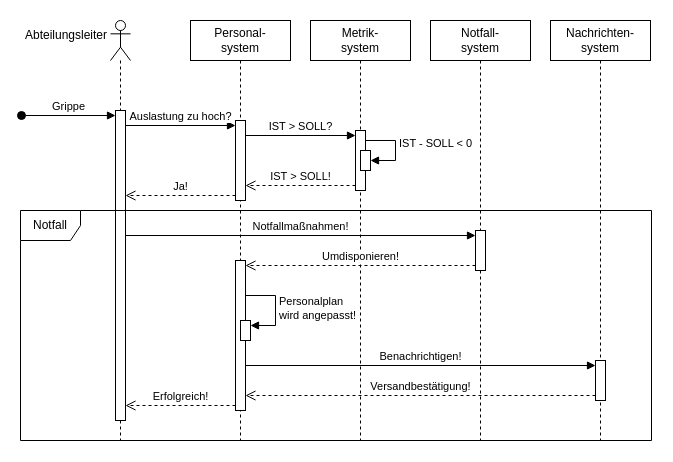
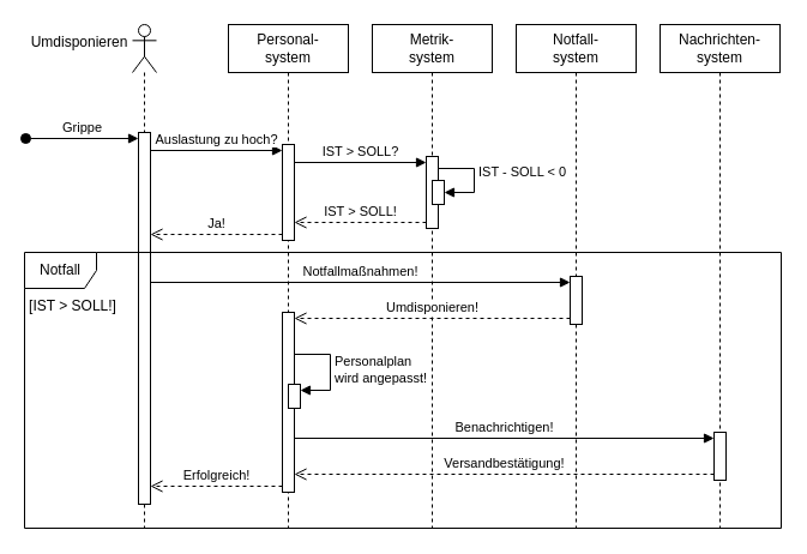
  <mxCell id="0" />
  <mxCell id="1" parent="0" />
  <mxCell id="2" value="" style="shape=umlLifeline;perimeter=lifelinePerimeter;whiteSpace=wrap;html=1;container=0;dropTarget=0;collapsible=0;recursiveResize=0;outlineConnect=0;portConstraint=eastwest;newEdgeStyle={&quot;curved&quot;:0,&quot;rounded&quot;:0};participant=umlActor;" parent="1" vertex="1"><mxGeometry x="110" y="20" width="20" height="420" as="geometry" /></mxCell>
  <mxCell id="3" value="Personal-&lt;div&gt;system&lt;/div&gt;" style="shape=umlLifeline;perimeter=lifelinePerimeter;whiteSpace=wrap;html=1;container=0;dropTarget=0;collapsible=0;recursiveResize=0;outlineConnect=0;portConstraint=eastwest;newEdgeStyle={&quot;curved&quot;:0,&quot;rounded&quot;:0};" parent="1" vertex="1"><mxGeometry x="190" y="20" width="100" height="420" as="geometry" /></mxCell>
  <mxCell id="4" value="Metrik-&lt;div&gt;system&lt;/div&gt;" style="shape=umlLifeline;perimeter=lifelinePerimeter;whiteSpace=wrap;html=1;container=0;dropTarget=0;collapsible=0;recursiveResize=0;outlineConnect=0;portConstraint=eastwest;newEdgeStyle={&quot;curved&quot;:0,&quot;rounded&quot;:0};" parent="1" vertex="1"><mxGeometry x="310" y="20" width="100" height="420" as="geometry" /></mxCell>
  <mxCell id="5" value="Notfall-&lt;div&gt;system&lt;/div&gt;" style="shape=umlLifeline;perimeter=lifelinePerimeter;whiteSpace=wrap;html=1;container=0;dropTarget=0;collapsible=0;recursiveResize=0;outlineConnect=0;portConstraint=eastwest;newEdgeStyle={&quot;curved&quot;:0,&quot;rounded&quot;:0};" parent="1" vertex="1"><mxGeometry x="430" y="20" width="100" height="420" as="geometry" /></mxCell>
  <mxCell id="6" value="Nachrichten-&lt;div&gt;system&lt;/div&gt;" style="shape=umlLifeline;perimeter=lifelinePerimeter;whiteSpace=wrap;html=1;container=0;dropTarget=0;collapsible=0;recursiveResize=0;outlineConnect=0;portConstraint=eastwest;newEdgeStyle={&quot;curved&quot;:0,&quot;rounded&quot;:0};" parent="1" vertex="1"><mxGeometry x="550" y="20" width="100" height="420" as="geometry" /></mxCell>
  <mxCell id="7" value="Auslastung zu hoch?" style="html=1;verticalAlign=bottom;endArrow=block;curved=0;rounded=0;entryX=0;entryY=0;entryDx=0;entryDy=5;" parent="1" source="12" target="13" edge="1"><mxGeometry x="0.004" relative="1" as="geometry"><mxPoint x="170" y="155" as="sourcePoint" /><mxPoint as="offset" /></mxGeometry></mxCell>
  <mxCell id="8" value="IST &amp;gt; SOLL?" style="html=1;verticalAlign=bottom;endArrow=block;curved=0;rounded=0;entryX=0;entryY=0;entryDx=0;entryDy=5;entryPerimeter=0;" parent="1" source="13" target="14" edge="1"><mxGeometry width="80" relative="1" as="geometry"><mxPoint x="250" y="130" as="sourcePoint" /><mxPoint x="330" y="130" as="targetPoint" /></mxGeometry></mxCell>
  <mxCell id="9" value="IST &amp;gt; SOLL!" style="html=1;verticalAlign=bottom;endArrow=open;dashed=1;endSize=8;curved=0;rounded=0;exitX=0;exitY=1;exitDx=0;exitDy=-5;exitPerimeter=0;" parent="1" source="14" target="13" edge="1"><mxGeometry relative="1" as="geometry"><mxPoint x="340" y="180" as="sourcePoint" /><mxPoint x="260" y="180" as="targetPoint" /></mxGeometry></mxCell>
  <mxCell id="10" value="Ja!" style="html=1;verticalAlign=bottom;endArrow=open;dashed=1;endSize=8;curved=0;rounded=0;exitX=0;exitY=1;exitDx=0;exitDy=-5;exitPerimeter=0;" parent="1" source="13" target="12" edge="1"><mxGeometry relative="1" as="geometry"><mxPoint x="220" y="210" as="sourcePoint" /><mxPoint x="140" y="210" as="targetPoint" /></mxGeometry></mxCell>
  <mxCell id="11" value="Grippe" style="html=1;verticalAlign=bottom;startArrow=oval;endArrow=block;startSize=8;curved=0;rounded=0;entryX=0;entryY=0;entryDx=0;entryDy=5;" parent="1" target="12" edge="1"><mxGeometry relative="1" as="geometry"><mxPoint x="21" y="115" as="sourcePoint" /></mxGeometry></mxCell>
  <mxCell id="12" value="" style="html=1;points=[[0,0,0,0,5],[0,1,0,0,-5],[1,0,0,0,5],[1,1,0,0,-5]];perimeter=orthogonalPerimeter;outlineConnect=0;targetShapes=umlLifeline;portConstraint=eastwest;newEdgeStyle={&quot;curved&quot;:0,&quot;rounded&quot;:0};container=0;" parent="1" vertex="1"><mxGeometry x="115" y="110" width="10" height="310" as="geometry" /></mxCell>
  <mxCell id="13" value="" style="html=1;points=[[0,0,0,0,5],[0,1,0,0,-5],[1,0,0,0,5],[1,1,0,0,-5]];perimeter=orthogonalPerimeter;outlineConnect=0;targetShapes=umlLifeline;portConstraint=eastwest;newEdgeStyle={&quot;curved&quot;:0,&quot;rounded&quot;:0};container=0;" parent="1" vertex="1"><mxGeometry x="235" y="120" width="10" height="80" as="geometry" /></mxCell>
  <mxCell id="14" value="" style="html=1;points=[[0,0,0,0,5],[0,1,0,0,-5],[1,0,0,0,5],[1,1,0,0,-5]];perimeter=orthogonalPerimeter;outlineConnect=0;targetShapes=umlLifeline;portConstraint=eastwest;newEdgeStyle={&quot;curved&quot;:0,&quot;rounded&quot;:0};container=0;" parent="1" vertex="1"><mxGeometry x="355" y="130" width="10" height="60" as="geometry" /></mxCell>
  <mxCell id="15" value="" style="html=1;points=[[0,0,0,0,5],[0,1,0,0,-5],[1,0,0,0,5],[1,1,0,0,-5]];perimeter=orthogonalPerimeter;outlineConnect=0;targetShapes=umlLifeline;portConstraint=eastwest;newEdgeStyle={&quot;curved&quot;:0,&quot;rounded&quot;:0};container=0;" parent="1" vertex="1"><mxGeometry x="360" y="150" width="10" height="20" as="geometry" /></mxCell>
  <mxCell id="16" value="IST - SOLL &amp;lt; 0" style="html=1;align=left;spacingLeft=2;endArrow=block;rounded=0;edgeStyle=orthogonalEdgeStyle;curved=0;rounded=0;" parent="1" target="15" edge="1"><mxGeometry relative="1" as="geometry"><mxPoint x="365" y="130" as="sourcePoint" /><Array as="points"><mxPoint x="365" y="140" /><mxPoint x="395" y="140" /><mxPoint x="395" y="160" /></Array></mxGeometry></mxCell>
  <mxCell id="17" value="Notfall" style="shape=umlFrame;whiteSpace=wrap;html=1;pointerEvents=0;container=0;" parent="1" vertex="1"><mxGeometry x="20" y="210" width="631" height="230" as="geometry" /></mxCell>
+ <mxCell id="18" value="[IST &amp;gt; SOLL!]" style="text;html=1;align=center;verticalAlign=middle;whiteSpace=wrap;rounded=0;container=0;" parent="1" vertex="1"><mxGeometry x="20" y="240" width="81" height="30" as="geometry" /></mxCell>
  <mxCell id="19" value="Notfallmaßnahmen!" style="html=1;verticalAlign=bottom;endArrow=block;curved=0;rounded=0;entryX=0;entryY=0;entryDx=0;entryDy=5;" parent="1" source="12" target="27" edge="1"><mxGeometry relative="1" as="geometry"><mxPoint x="125" y="355" as="sourcePoint" /></mxGeometry></mxCell>
  <mxCell id="20" value="Umdisponieren!" style="html=1;verticalAlign=bottom;endArrow=open;dashed=1;endSize=8;curved=0;rounded=0;exitX=0;exitY=1;exitDx=0;exitDy=-5;entryX=1;entryY=0;entryDx=0;entryDy=5;entryPerimeter=0;" parent="1" source="27" target="26" edge="1"><mxGeometry relative="1" as="geometry"><mxPoint x="405" y="415" as="targetPoint" /></mxGeometry></mxCell>
  <mxCell id="21" value="" style="html=1;points=[[0,0,0,0,5],[0,1,0,0,-5],[1,0,0,0,5],[1,1,0,0,-5]];perimeter=orthogonalPerimeter;outlineConnect=0;targetShapes=umlLifeline;portConstraint=eastwest;newEdgeStyle={&quot;curved&quot;:0,&quot;rounded&quot;:0};container=0;" parent="1" vertex="1"><mxGeometry x="595" y="360" width="10" height="40" as="geometry" /></mxCell>
  <mxCell id="22" value="Benachrichtigen!" style="html=1;verticalAlign=bottom;endArrow=block;curved=0;rounded=0;entryX=0;entryY=0;entryDx=0;entryDy=5;" parent="1" source="26" target="21" edge="1"><mxGeometry relative="1" as="geometry"><mxPoint x="485" y="305" as="sourcePoint" /></mxGeometry></mxCell>
  <mxCell id="23" value="Versandbestätigung!" style="html=1;verticalAlign=bottom;endArrow=open;dashed=1;endSize=8;curved=0;rounded=0;exitX=0;exitY=1;exitDx=0;exitDy=-5;" parent="1" source="21" target="26" edge="1"><mxGeometry relative="1" as="geometry"><mxPoint x="525" y="515" as="targetPoint" /></mxGeometry></mxCell>
  <mxCell id="24" value="Personalplan&lt;div&gt;wird angepasst!&lt;/div&gt;" style="html=1;align=left;spacingLeft=2;endArrow=block;rounded=0;edgeStyle=orthogonalEdgeStyle;curved=0;rounded=0;" parent="1" target="29" edge="1"><mxGeometry relative="1" as="geometry"><mxPoint x="245" y="295" as="sourcePoint" /><Array as="points"><mxPoint x="275" y="325" /></Array></mxGeometry></mxCell>
  <mxCell id="25" value="Erfolgreich!" style="html=1;verticalAlign=bottom;endArrow=open;dashed=1;endSize=8;curved=0;rounded=0;exitX=0;exitY=1;exitDx=0;exitDy=-5;exitPerimeter=0;" parent="1" source="26" target="12" edge="1"><mxGeometry relative="1" as="geometry"><mxPoint x="230" y="410" as="sourcePoint" /><mxPoint x="150" y="410" as="targetPoint" /></mxGeometry></mxCell>
  <mxCell id="26" value="" style="html=1;points=[[0,0,0,0,5],[0,1,0,0,-5],[1,0,0,0,5],[1,1,0,0,-5]];perimeter=orthogonalPerimeter;outlineConnect=0;targetShapes=umlLifeline;portConstraint=eastwest;newEdgeStyle={&quot;curved&quot;:0,&quot;rounded&quot;:0};container=0;" parent="1" vertex="1"><mxGeometry x="235" y="260" width="10" height="150" as="geometry" /></mxCell>
  <mxCell id="27" value="" style="html=1;points=[[0,0,0,0,5],[0,1,0,0,-5],[1,0,0,0,5],[1,1,0,0,-5]];perimeter=orthogonalPerimeter;outlineConnect=0;targetShapes=umlLifeline;portConstraint=eastwest;newEdgeStyle={&quot;curved&quot;:0,&quot;rounded&quot;:0};container=0;" parent="1" vertex="1"><mxGeometry x="475" y="230" width="10" height="40" as="geometry" /></mxCell>
- <mxCell id="28" value="Abteilungsleiter" style="text;html=1;align=center;verticalAlign=middle;whiteSpace=wrap;rounded=0;" parent="1" vertex="1"><mxGeometry x="21" y="20" width="90" height="30" as="geometry" /></mxCell>
+ <mxCell id="28" value="Umdisponieren" style="text;html=1;align=center;verticalAlign=middle;whiteSpace=wrap;rounded=0;" parent="1" vertex="1"><mxGeometry x="21" y="20" width="90" height="30" as="geometry" /></mxCell>
  <mxCell id="29" value="" style="html=1;points=[[0,0,0,0,5],[0,1,0,0,-5],[1,0,0,0,5],[1,1,0,0,-5]];perimeter=orthogonalPerimeter;outlineConnect=0;targetShapes=umlLifeline;portConstraint=eastwest;newEdgeStyle={&quot;curved&quot;:0,&quot;rounded&quot;:0};container=0;" parent="1" vertex="1"><mxGeometry x="240" y="320" width="10" height="20" as="geometry" /></mxCell>
